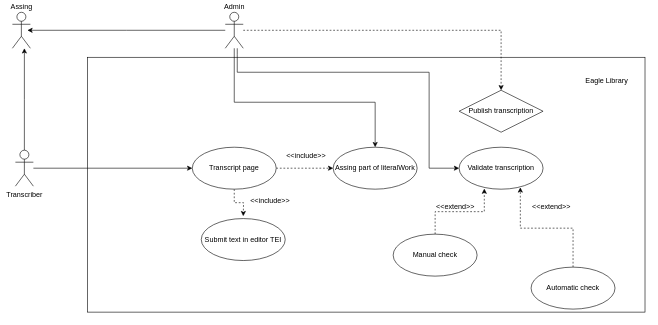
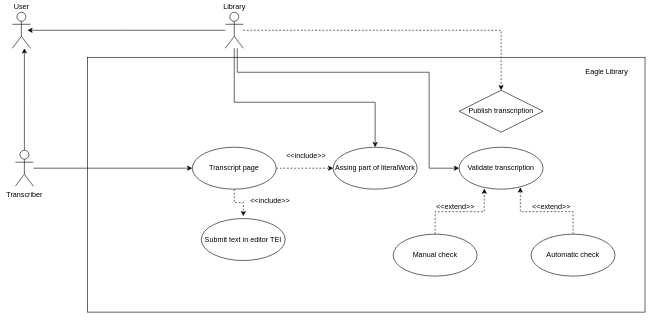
  <mxCell id="0" />
  <mxCell id="1" parent="0" />
  <mxCell id="2" value="" style="rounded=0;whiteSpace=wrap;html=1;" vertex="1" parent="1"><mxGeometry x="145" y="95" width="930" height="425" as="geometry" /></mxCell>
- <mxCell id="3" value="Assing&lt;br&gt;" style="shape=umlActor;verticalLabelPosition=top;labelBackgroundColor=#ffffff;verticalAlign=bottom;html=1;outlineConnect=0;labelPosition=center;align=center;" vertex="1" parent="1"><mxGeometry x="20" y="20" width="30" height="60" as="geometry" /></mxCell>
+ <mxCell id="3" value="User&lt;br&gt;" style="shape=umlActor;verticalLabelPosition=top;labelBackgroundColor=#ffffff;verticalAlign=bottom;html=1;outlineConnect=0;labelPosition=center;align=center;" vertex="1" parent="1"><mxGeometry x="20" y="20" width="30" height="60" as="geometry" /></mxCell>
  <mxCell id="4" style="edgeStyle=orthogonalEdgeStyle;rounded=0;orthogonalLoop=1;jettySize=auto;html=1;" edge="1" parent="1" source="6"><mxGeometry relative="1" as="geometry"><mxPoint x="40" y="80" as="targetPoint" /></mxGeometry></mxCell>
  <mxCell id="5" style="edgeStyle=orthogonalEdgeStyle;rounded=0;orthogonalLoop=1;jettySize=auto;html=1;" edge="1" parent="1" source="6" target="13"><mxGeometry relative="1" as="geometry" /></mxCell>
  <mxCell id="6" value="Transcriber" style="shape=umlActor;verticalLabelPosition=bottom;labelBackgroundColor=#ffffff;verticalAlign=top;html=1;outlineConnect=0;" vertex="1" parent="1"><mxGeometry x="25" y="250" width="30" height="60" as="geometry" /></mxCell>
  <mxCell id="7" style="edgeStyle=orthogonalEdgeStyle;rounded=0;orthogonalLoop=1;jettySize=auto;html=1;" edge="1" parent="1" source="10"><mxGeometry relative="1" as="geometry"><mxPoint x="45" y="50" as="targetPoint" /></mxGeometry></mxCell>
  <mxCell id="8" style="edgeStyle=orthogonalEdgeStyle;rounded=0;orthogonalLoop=1;jettySize=auto;html=1;entryX=0.5;entryY=0;entryDx=0;entryDy=0;" edge="1" parent="1" source="10" target="16"><mxGeometry relative="1" as="geometry"><Array as="points"><mxPoint x="390" y="170" /><mxPoint x="625" y="170" /></Array></mxGeometry></mxCell>
  <mxCell id="9" style="edgeStyle=orthogonalEdgeStyle;rounded=0;orthogonalLoop=1;jettySize=auto;html=1;entryX=0.5;entryY=0;entryDx=0;entryDy=0;dashed=1;" edge="1" parent="1" source="10" target="20"><mxGeometry relative="1" as="geometry" /></mxCell>
- <mxCell id="10" value="Admin" style="shape=umlActor;verticalLabelPosition=top;labelBackgroundColor=#ffffff;verticalAlign=bottom;html=1;outlineConnect=0;labelPosition=center;align=center;" vertex="1" parent="1"><mxGeometry x="375" y="20" width="30" height="60" as="geometry" /></mxCell>
+ <mxCell id="10" value="Library" style="shape=umlActor;verticalLabelPosition=top;labelBackgroundColor=#ffffff;verticalAlign=bottom;html=1;outlineConnect=0;labelPosition=center;align=center;" vertex="1" parent="1"><mxGeometry x="375" y="20" width="30" height="60" as="geometry" /></mxCell>
  <mxCell id="11" style="edgeStyle=orthogonalEdgeStyle;rounded=0;orthogonalLoop=1;jettySize=auto;html=1;dashed=1;" edge="1" parent="1" source="13"><mxGeometry relative="1" as="geometry"><mxPoint x="405" y="360" as="targetPoint" /></mxGeometry></mxCell>
  <mxCell id="12" style="edgeStyle=orthogonalEdgeStyle;rounded=0;orthogonalLoop=1;jettySize=auto;html=1;dashed=1;" edge="1" parent="1" source="13" target="16"><mxGeometry relative="1" as="geometry" /></mxCell>
  <mxCell id="13" value="Transcript page" style="ellipse;whiteSpace=wrap;html=1;" vertex="1" parent="1"><mxGeometry x="320" y="245" width="140" height="70" as="geometry" /></mxCell>
  <mxCell id="14" value="Submit text in editor TEI" style="ellipse;whiteSpace=wrap;html=1;" vertex="1" parent="1"><mxGeometry x="335" y="364" width="140" height="70" as="geometry" /></mxCell>
  <mxCell id="15" value="&amp;lt;&amp;lt;include&amp;gt;&amp;gt;" style="text;html=1;resizable=0;points=[];autosize=1;align=left;verticalAlign=top;spacingTop=-4;" vertex="1" parent="1"><mxGeometry x="415" y="324" width="80" height="20" as="geometry" /></mxCell>
  <mxCell id="16" value="Assing part of literalWork" style="ellipse;whiteSpace=wrap;html=1;" vertex="1" parent="1"><mxGeometry x="555" y="245" width="140" height="70" as="geometry" /></mxCell>
  <mxCell id="17" value="&amp;lt;&amp;lt;include&amp;gt;&amp;gt;" style="text;html=1;resizable=0;points=[];autosize=1;align=left;verticalAlign=top;spacingTop=-4;" vertex="1" parent="1"><mxGeometry x="475" y="250" width="80" height="20" as="geometry" /></mxCell>
  <mxCell id="18" style="edgeStyle=orthogonalEdgeStyle;rounded=0;orthogonalLoop=1;jettySize=auto;html=1;startArrow=classic;startFill=1;endArrow=none;endFill=0;" edge="1" parent="1" source="19"><mxGeometry relative="1" as="geometry"><mxPoint x="395" y="80" as="targetPoint" /><Array as="points"><mxPoint x="715" y="280" /><mxPoint x="715" y="120" /><mxPoint x="395" y="120" /><mxPoint x="395" y="90" /></Array></mxGeometry></mxCell>
  <mxCell id="19" value="Validate transcription" style="ellipse;whiteSpace=wrap;html=1;" vertex="1" parent="1"><mxGeometry x="765" y="245" width="140" height="70" as="geometry" /></mxCell>
  <mxCell id="20" value="Publish transcription" style="rhombus;whiteSpace=wrap;html=1;" vertex="1" parent="1"><mxGeometry x="765" y="150" width="140" height="70" as="geometry" /></mxCell>
  <mxCell id="21" style="edgeStyle=orthogonalEdgeStyle;rounded=0;orthogonalLoop=1;jettySize=auto;html=1;entryX=0.3;entryY=0.986;entryDx=0;entryDy=0;entryPerimeter=0;startArrow=none;startFill=0;endArrow=classic;endFill=1;dashed=1;" edge="1" parent="1" source="22" target="19"><mxGeometry relative="1" as="geometry" /></mxCell>
  <mxCell id="22" value="Manual check" style="ellipse;whiteSpace=wrap;html=1;" vertex="1" parent="1"><mxGeometry x="655" y="390" width="140" height="70" as="geometry" /></mxCell>
  <mxCell id="23" style="edgeStyle=orthogonalEdgeStyle;rounded=0;orthogonalLoop=1;jettySize=auto;html=1;entryX=0.729;entryY=0.957;entryDx=0;entryDy=0;entryPerimeter=0;startArrow=none;startFill=0;endArrow=classic;endFill=1;dashed=1;" edge="1" parent="1" source="24" target="19"><mxGeometry relative="1" as="geometry" /></mxCell>
- <mxCell id="24" value="Automatic check" style="ellipse;whiteSpace=wrap;html=1;" vertex="1" parent="1"><mxGeometry x="885" y="445" width="140" height="70" as="geometry" /></mxCell>
+ <mxCell id="24" value="Automatic check" style="ellipse;whiteSpace=wrap;html=1;" vertex="1" parent="1"><mxGeometry x="885" y="390" width="140" height="70" as="geometry" /></mxCell>
  <mxCell id="25" value="&amp;lt;&amp;lt;extend&amp;gt;&amp;gt;" style="text;html=1;resizable=0;points=[];autosize=1;align=left;verticalAlign=top;spacingTop=-4;" vertex="1" parent="1"><mxGeometry x="725" y="334" width="80" height="20" as="geometry" /></mxCell>
  <mxCell id="26" value="&amp;lt;&amp;lt;extend&amp;gt;&amp;gt;" style="text;html=1;resizable=0;points=[];autosize=1;align=left;verticalAlign=top;spacingTop=-4;" vertex="1" parent="1"><mxGeometry x="885" y="334" width="80" height="20" as="geometry" /></mxCell>
- <mxCell id="27" value="Eagle Library" style="text;html=1;resizable=0;points=[];autosize=1;align=left;verticalAlign=top;spacingTop=-4;" vertex="1" parent="1"><mxGeometry x="974" y="125" width="90" height="20" as="geometry" /></mxCell>
+ <mxCell id="27" value="Eagle Library" style="text;html=1;resizable=0;points=[];autosize=1;align=left;verticalAlign=top;spacingTop=-4;" vertex="1" parent="1"><mxGeometry x="974" y="110" width="90" height="20" as="geometry" /></mxCell>
